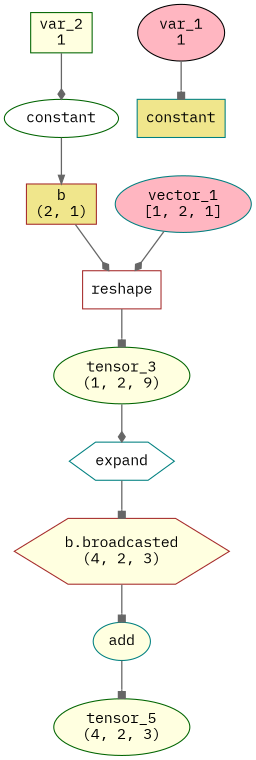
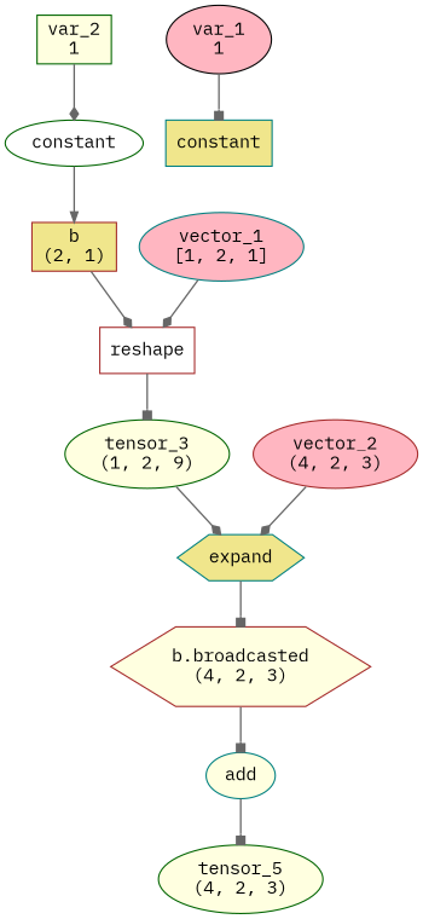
  digraph {
    fontname="IBM Plex Mono"
    rankdir=TB
    node [color=teal fillcolor=lightyellow fontname="IBM Plex Mono" labeljust=l shape=ellipse style=filled]
    edge [arrowhead=box arrowsize=0.8 color=gray40 fontname="IBM Plex Mono" penwidth=1.2]
    n1 [label=add]
    n2 [color=darkgreen label="tensor_5\n(4, 2, 3)"]
    n3 [fillcolor=khaki label=constant shape=box]
    n4 [color=black fillcolor=lightpink label="var_1\n1"]
    n5 [color=brown fillcolor=khaki label="b\n(2, 1)" shape=box]
    n6 [color=brown fillcolor=white label=reshape shape=box]
    n7 [color=darkgreen label="tensor_3\n(1, 2, 9)"]
    n8 [color=darkgreen fillcolor=white label=constant]
    n9 [color=darkgreen label="var_2\n1" shape=box]
-   n10 [fillcolor=white label=expand shape=hexagon]
+   n10 [fillcolor=khaki label=expand shape=hexagon]
    n11 [color=brown label="b.broadcasted\n(4, 2, 3)" shape=hexagon]
    n12 [fillcolor=lightpink label="vector_1\n[1, 2, 1]"]
+   n13 [color=brown fillcolor=lightpink label="vector_2\n(4, 2, 3)"]
    n1 -> n2
    n4 -> n3
    n5 -> n6 [arrowhead=diamond]
    n6 -> n7
    n7 -> n10 [arrowhead=diamond]
    n8 -> n5 [arrowhead=normal]
    n9 -> n8 [arrowhead=diamond]
    n10 -> n11
    n11 -> n1
    n12 -> n6 [arrowhead=diamond]
+   n13 -> n10 [arrowhead=diamond]
  }
